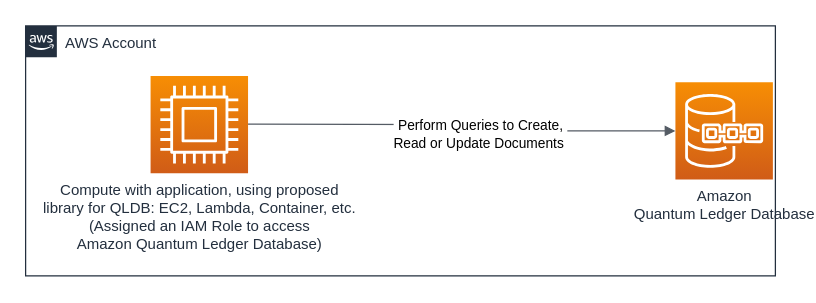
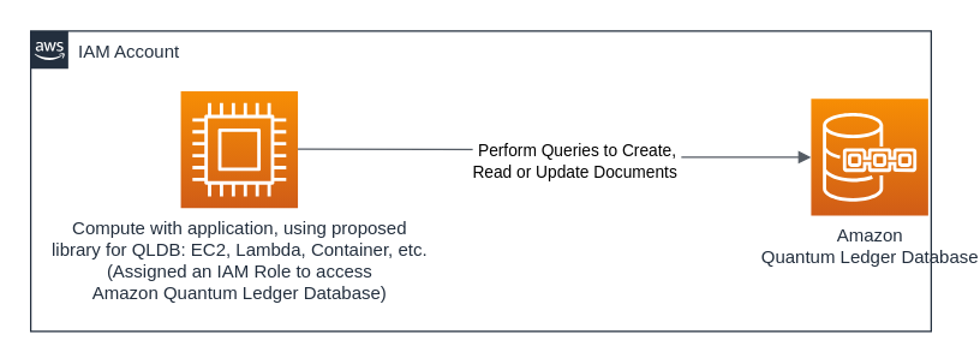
  <mxCell id="0" />
  <mxCell id="1" parent="0" />
- <mxCell id="2" value="AWS Account" style="points=[[0,0],[0.25,0],[0.5,0],[0.75,0],[1,0],[1,0.25],[1,0.5],[1,0.75],[1,1],[0.75,1],[0.5,1],[0.25,1],[0,1],[0,0.75],[0,0.5],[0,0.25]];outlineConnect=0;gradientColor=none;html=1;whiteSpace=wrap;fontSize=12;fontStyle=0;shape=mxgraph.aws4.group;grIcon=mxgraph.aws4.group_aws_cloud_alt;strokeColor=#232F3E;fillColor=none;verticalAlign=top;align=left;spacingLeft=30;fontColor=#232F3E;dashed=0;" parent="1" vertex="1"><mxGeometry x="20" y="20" width="600" height="200" as="geometry" /></mxCell>
+ <mxCell id="2" value="IAM Account" style="points=[[0,0],[0.25,0],[0.5,0],[0.75,0],[1,0],[1,0.25],[1,0.5],[1,0.75],[1,1],[0.75,1],[0.5,1],[0.25,1],[0,1],[0,0.75],[0,0.5],[0,0.25]];outlineConnect=0;gradientColor=none;html=1;whiteSpace=wrap;fontSize=12;fontStyle=0;shape=mxgraph.aws4.group;grIcon=mxgraph.aws4.group_aws_cloud_alt;strokeColor=#232F3E;fillColor=none;verticalAlign=top;align=left;spacingLeft=30;fontColor=#232F3E;dashed=0;" parent="1" vertex="1"><mxGeometry x="20" y="20" width="600" height="200" as="geometry" /></mxCell>
  <mxCell id="3" value="Amazon &lt;br&gt;Quantum Ledger Database" style="outlineConnect=0;fontColor=#232F3E;gradientColor=#F78E04;gradientDirection=north;fillColor=#D05C17;strokeColor=#ffffff;dashed=0;verticalLabelPosition=bottom;verticalAlign=top;align=center;html=1;fontSize=12;fontStyle=0;aspect=fixed;shape=mxgraph.aws4.resourceIcon;resIcon=mxgraph.aws4.quantum_ledger_database;" parent="1" vertex="1"><mxGeometry x="540" y="65" width="78" height="78" as="geometry" /></mxCell>
  <mxCell id="4" value="Compute with application, using proposed&lt;br&gt;library for QLDB: EC2, Lambda, Container, etc.&lt;br&gt;(Assigned an IAM Role to access&lt;br&gt;Amazon Quantum Ledger Database)" style="outlineConnect=0;fontColor=#232F3E;gradientColor=#F78E04;gradientDirection=north;fillColor=#D05C17;strokeColor=#ffffff;dashed=0;verticalLabelPosition=bottom;verticalAlign=top;align=center;html=1;fontSize=12;fontStyle=0;aspect=fixed;shape=mxgraph.aws4.resourceIcon;resIcon=mxgraph.aws4.compute;" parent="1" vertex="1"><mxGeometry x="120" y="60" width="78" height="78" as="geometry" /></mxCell>
  <mxCell id="5" value="" style="edgeStyle=orthogonalEdgeStyle;html=1;endArrow=block;elbow=vertical;startArrow=none;endFill=1;strokeColor=#545B64;rounded=0;" parent="1" target="3" edge="1"><mxGeometry width="100" relative="1" as="geometry"><mxPoint x="198" y="98.5" as="sourcePoint" /><mxPoint x="298" y="98.5" as="targetPoint" /></mxGeometry></mxCell>
  <mxCell id="6" value="Perform Queries to Create, &lt;br&gt;Read or Update Documents&amp;nbsp;" style="edgeLabel;html=1;align=center;verticalAlign=middle;resizable=0;points=[];" parent="5" vertex="1" connectable="0"><mxGeometry x="0.094" y="-2" relative="1" as="geometry"><mxPoint x="1" as="offset" /></mxGeometry></mxCell>
